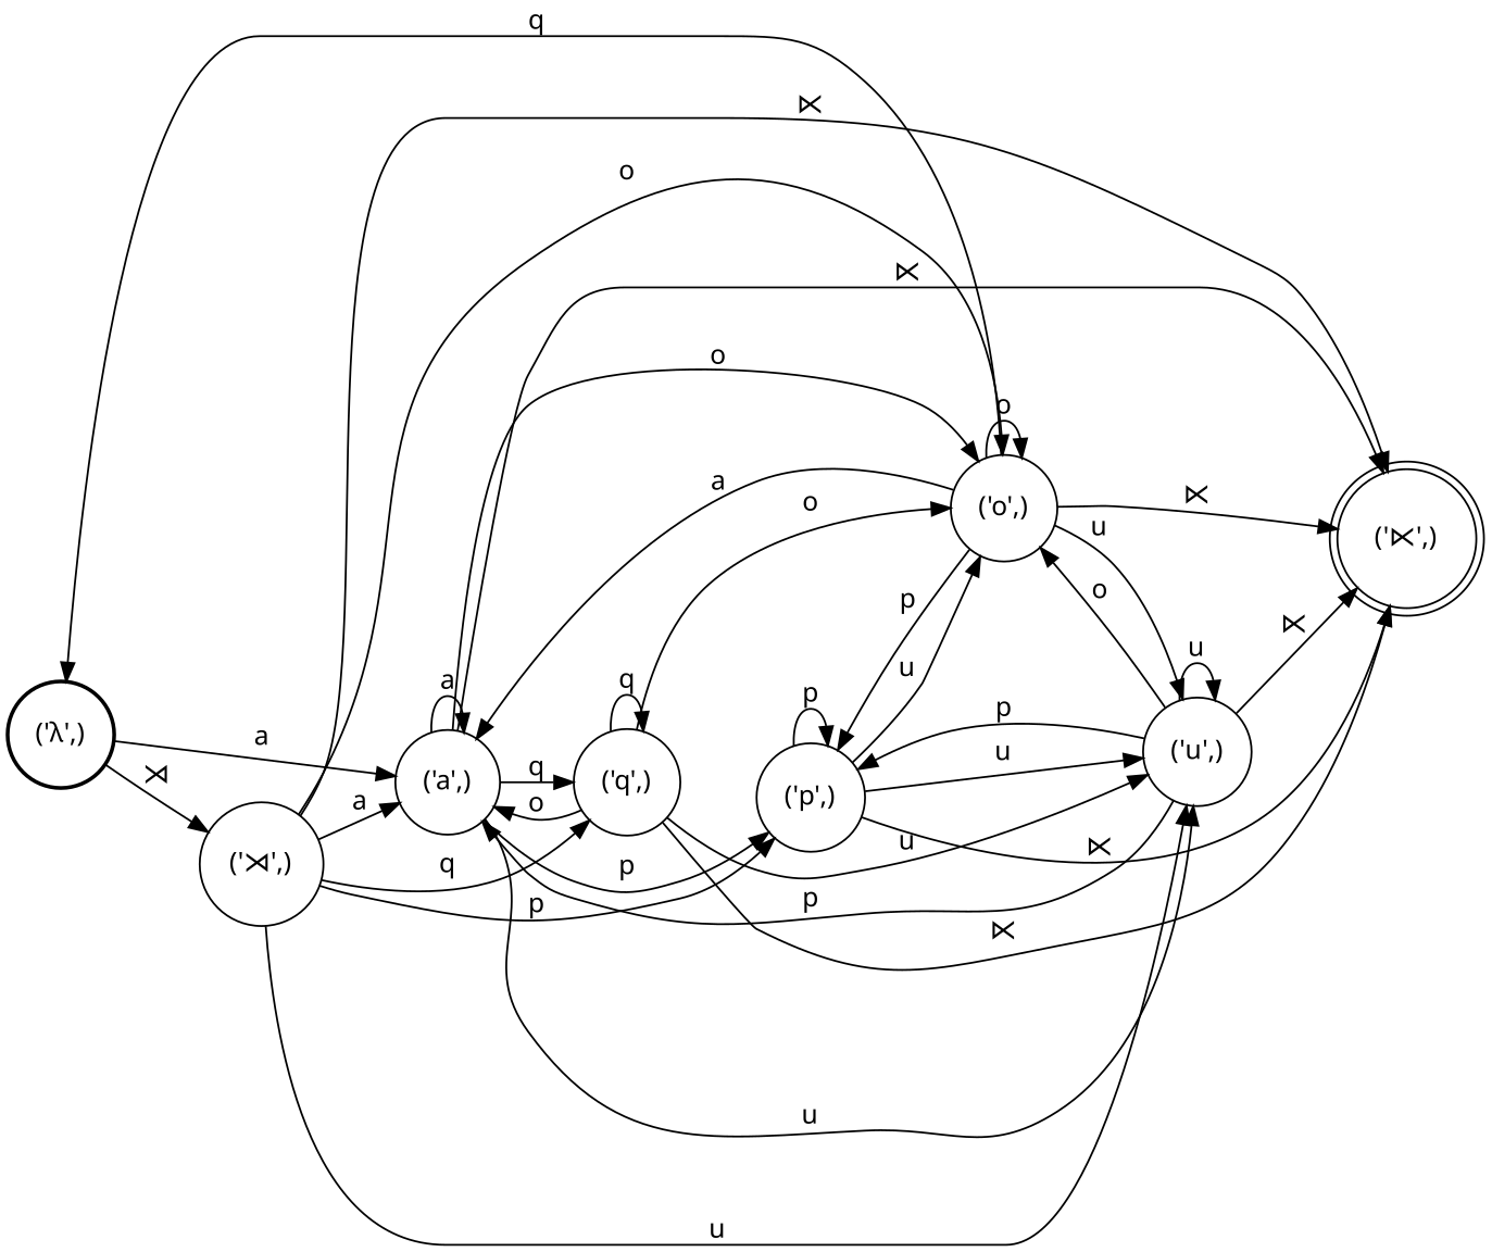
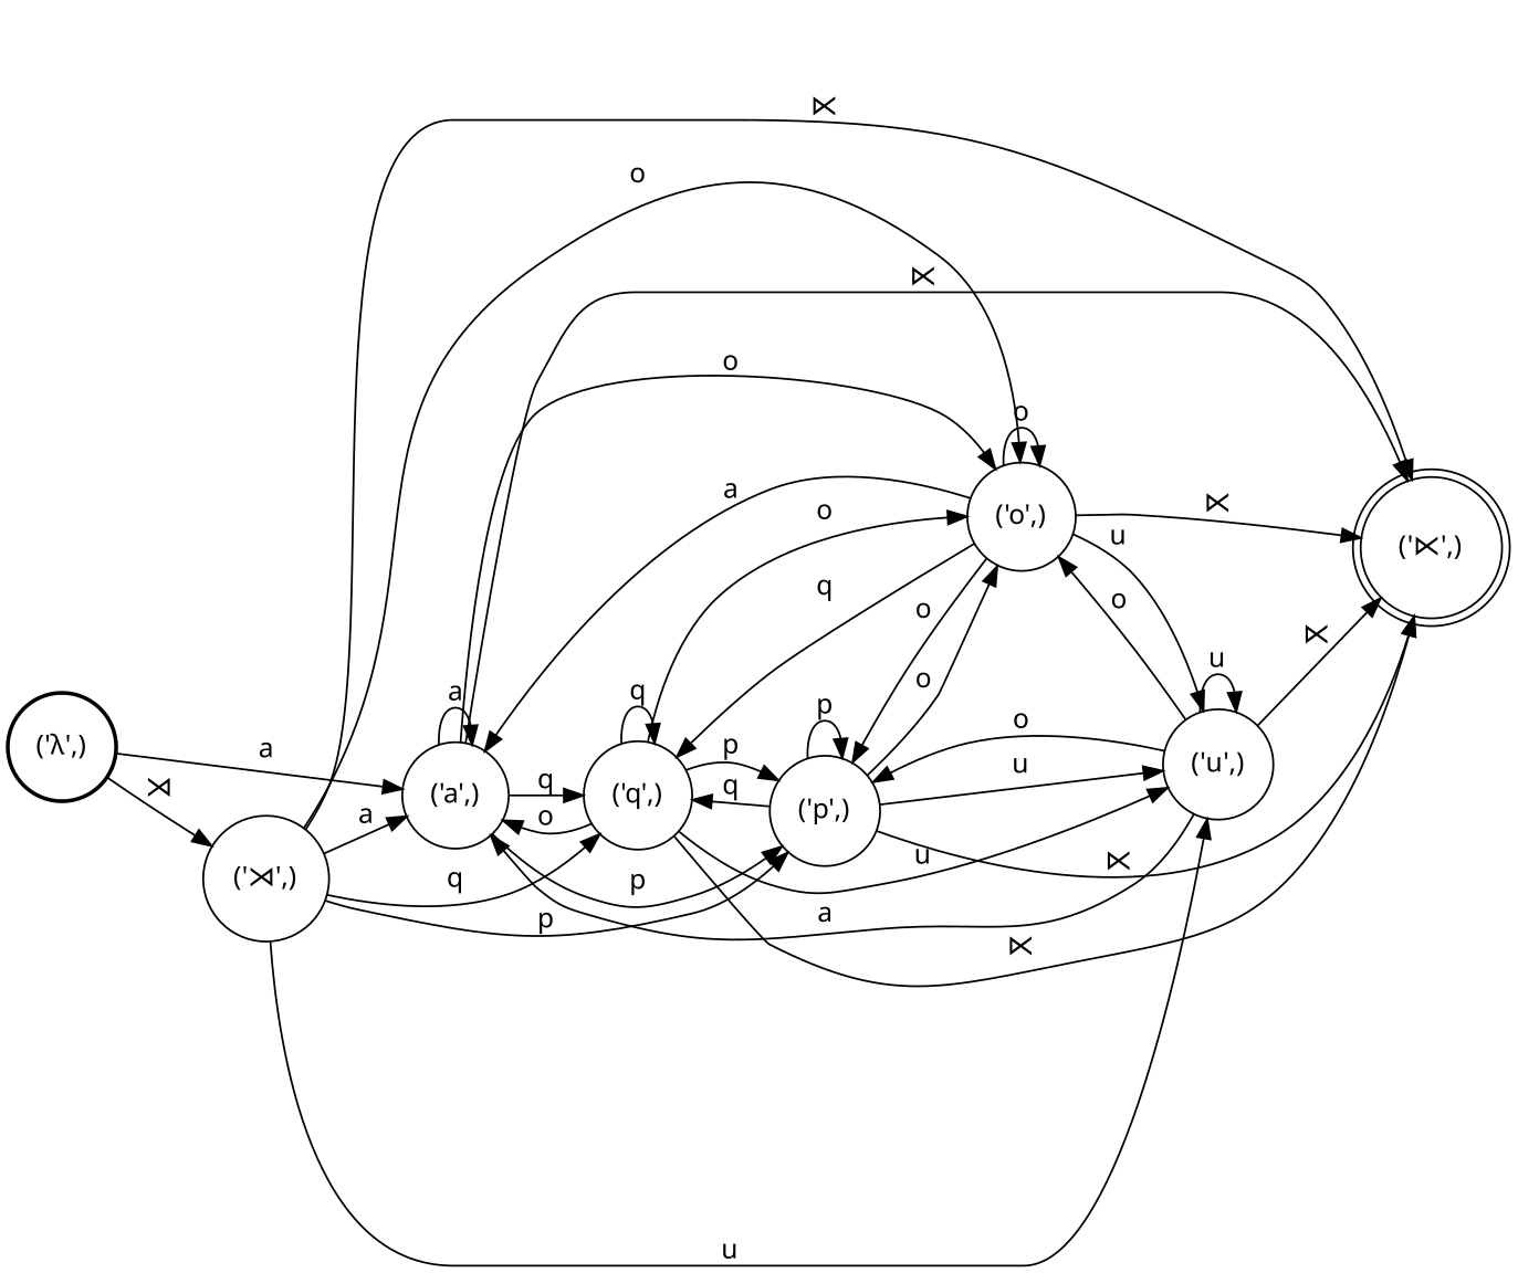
  digraph {
    fontname="Noto Sans"
    nodesep=0.25
    rankdir=LR
    ranksep=0.4
    node [fontname="Noto Sans" fontsize=14 shape=circle style=solid]
    edge [fontname="Noto Sans" fontsize=14]
    n1 [label="('λ',)" style=bold]
    n2 [label="('⋊',)"]
    n3 [label="('a',)"]
    n4 [label="('q',)"]
    n5 [label="('p',)"]
    n6 [label="('o',)"]
    n7 [label="('u',)"]
    n8 [label="('⋉',)" shape=doublecircle]
    n1 -> n2 [label="⋊"]
    n1 -> n3 [label=a]
    n2 -> n3 [label=a]
    n2 -> n4 [label=q]
    n2 -> n5 [label=p]
    n2 -> n6 [label=o]
    n2 -> n7 [label=u]
    n2 -> n8 [label="⋉"]
    n3 -> n3 [label=a]
    n3 -> n4 [label=q]
    n3 -> n5 [label=p]
    n3 -> n6 [label=o]
-   n3 -> n7 [label=u]
    n3 -> n8 [label="⋉"]
    n4 -> n3 [label=o]
    n4 -> n4 [label=q]
+   n4 -> n5 [label=p]
    n4 -> n6 [label=o]
    n4 -> n7 [label=u]
    n4 -> n8 [label="⋉"]
+   n5 -> n4 [label=q]
    n5 -> n5 [label=p]
-   n5 -> n6 [label=u]
+   n5 -> n6 [label=o]
    n5 -> n7 [label=u]
    n5 -> n8 [label="⋉"]
    n6 -> n3 [label=a]
-   n6 -> n1 [label=q]
-   n6 -> n5 [label=p]
+   n6 -> n4 [label=q]
+   n6 -> n5 [label=o]
    n6 -> n6 [label=o]
    n6 -> n7 [label=u]
    n6 -> n8 [label="⋉"]
-   n7 -> n3 [label=p]
-   n7 -> n5 [label=p]
+   n7 -> n3 [label=a]
+   n7 -> n5 [label=o]
    n7 -> n6 [label=o]
    n7 -> n7 [label=u]
    n7 -> n8 [label="⋉"]
  }
